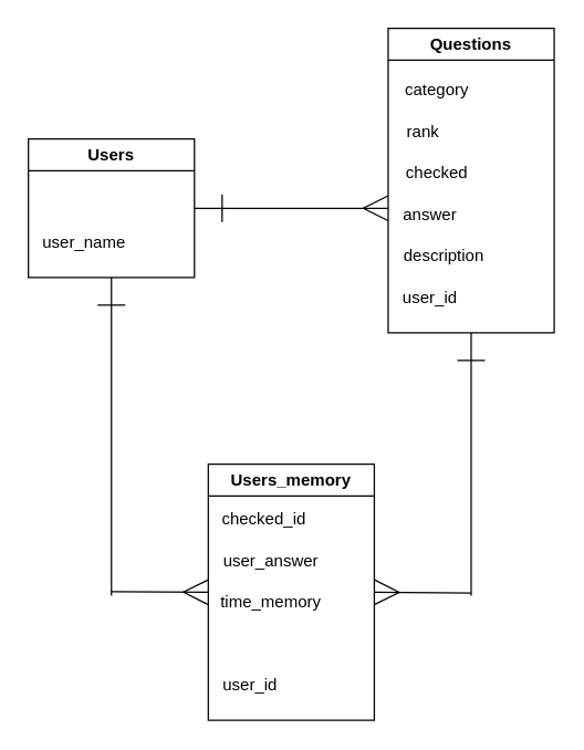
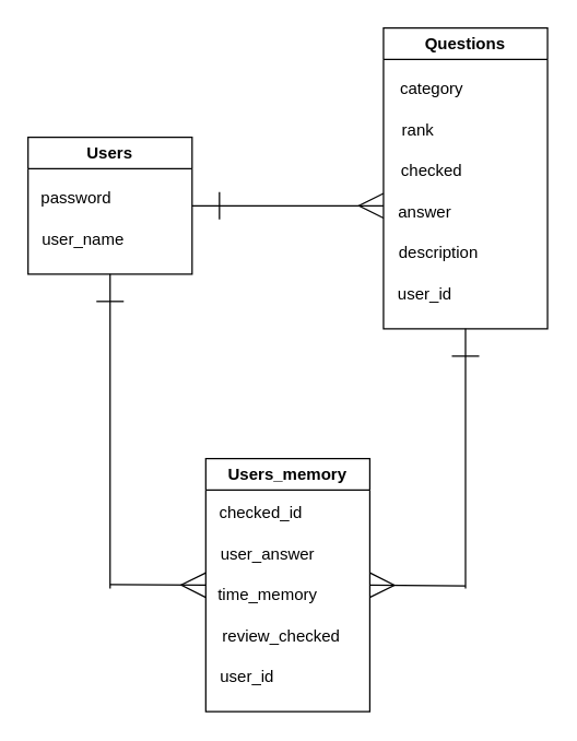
  <mxCell id="0" />
  <mxCell id="1" parent="0" />
  <mxCell id="2" style="edgeStyle=none;html=1;exitX=0.5;exitY=1;exitDx=0;exitDy=0;endArrow=none;endFill=0;" edge="1" parent="1" source="3"><mxGeometry relative="1" as="geometry"><mxPoint x="340" y="430" as="targetPoint" /></mxGeometry></mxCell>
  <mxCell id="3" value="Questions" style="swimlane;whiteSpace=wrap;html=1;" parent="1" vertex="1"><mxGeometry x="280" y="20" width="120" height="220" as="geometry" /></mxCell>
  <mxCell id="4" value="category" style="text;html=1;align=center;verticalAlign=middle;resizable=0;points=[];autosize=1;strokeColor=none;fillColor=none;" parent="3" vertex="1"><mxGeometry y="30" width="70" height="30" as="geometry" /></mxCell>
  <mxCell id="5" value="rank" style="text;html=1;align=center;verticalAlign=middle;resizable=0;points=[];autosize=1;strokeColor=none;fillColor=none;" parent="3" vertex="1"><mxGeometry y="60" width="50" height="30" as="geometry" /></mxCell>
  <mxCell id="6" value="checked" style="text;html=1;align=center;verticalAlign=middle;resizable=0;points=[];autosize=1;strokeColor=none;fillColor=none;" parent="3" vertex="1"><mxGeometry y="90" width="70" height="30" as="geometry" /></mxCell>
  <mxCell id="7" value="answer" style="text;html=1;align=center;verticalAlign=middle;resizable=0;points=[];autosize=1;strokeColor=none;fillColor=none;" parent="3" vertex="1"><mxGeometry y="120" width="60" height="30" as="geometry" /></mxCell>
  <mxCell id="8" value="description" style="text;html=1;align=center;verticalAlign=middle;resizable=0;points=[];autosize=1;strokeColor=none;fillColor=none;" parent="3" vertex="1"><mxGeometry y="150" width="80" height="30" as="geometry" /></mxCell>
  <mxCell id="9" value="user_id" style="text;html=1;align=center;verticalAlign=middle;resizable=0;points=[];autosize=1;strokeColor=none;fillColor=none;" parent="3" vertex="1"><mxGeometry y="180" width="60" height="30" as="geometry" /></mxCell>
  <mxCell id="10" style="edgeStyle=none;html=1;exitX=0.5;exitY=1;exitDx=0;exitDy=0;endArrow=none;endFill=0;" edge="1" parent="1" source="11"><mxGeometry relative="1" as="geometry"><mxPoint x="80" y="430" as="targetPoint" /></mxGeometry></mxCell>
  <mxCell id="11" value="Users" style="swimlane;whiteSpace=wrap;html=1;" parent="1" vertex="1"><mxGeometry x="20" y="100" width="120" height="100" as="geometry" /></mxCell>
+ <mxCell id="12" value="password" style="text;html=1;align=center;verticalAlign=middle;resizable=0;points=[];autosize=1;strokeColor=none;fillColor=none;" parent="11" vertex="1"><mxGeometry y="30" width="70" height="30" as="geometry" /></mxCell>
  <mxCell id="13" value="user_name" style="text;html=1;align=center;verticalAlign=middle;resizable=0;points=[];autosize=1;strokeColor=none;fillColor=none;" parent="11" vertex="1"><mxGeometry y="60" width="80" height="30" as="geometry" /></mxCell>
  <mxCell id="14" value="" style="endArrow=ERmany;html=1;endFill=0;endSize=16;" parent="1" edge="1"><mxGeometry width="50" height="50" relative="1" as="geometry"><mxPoint x="140" y="150" as="sourcePoint" /><mxPoint x="280" y="150" as="targetPoint" /></mxGeometry></mxCell>
  <mxCell id="15" value="" style="endArrow=none;html=1;endSize=16;" parent="1" edge="1"><mxGeometry width="50" height="50" relative="1" as="geometry"><mxPoint x="160" y="160" as="sourcePoint" /><mxPoint x="160" y="140" as="targetPoint" /></mxGeometry></mxCell>
  <mxCell id="16" style="edgeStyle=none;html=1;exitX=1;exitY=0.5;exitDx=0;exitDy=0;endArrow=none;endFill=0;startArrow=ERmany;startFill=0;startSize=16;" edge="1" parent="1" source="17"><mxGeometry relative="1" as="geometry"><mxPoint x="340" y="428" as="targetPoint" /></mxGeometry></mxCell>
  <mxCell id="17" value="Users_memory" style="swimlane;whiteSpace=wrap;html=1;" vertex="1" parent="1"><mxGeometry x="150" y="335" width="120" height="185" as="geometry" /></mxCell>
  <mxCell id="18" value="checked_id" style="text;html=1;align=center;verticalAlign=middle;resizable=0;points=[];autosize=1;strokeColor=none;fillColor=none;" vertex="1" parent="17"><mxGeometry y="25" width="80" height="30" as="geometry" /></mxCell>
  <mxCell id="19" value="time_memory" style="text;html=1;align=center;verticalAlign=middle;resizable=0;points=[];autosize=1;strokeColor=none;fillColor=none;" vertex="1" parent="17"><mxGeometry y="85" width="90" height="30" as="geometry" /></mxCell>
  <mxCell id="20" value="user_answer" style="text;html=1;align=center;verticalAlign=middle;resizable=0;points=[];autosize=1;strokeColor=none;fillColor=none;" vertex="1" parent="17"><mxGeometry y="55" width="90" height="30" as="geometry" /></mxCell>
+ <mxCell id="21" value="review_checked" style="text;html=1;align=center;verticalAlign=middle;resizable=0;points=[];autosize=1;strokeColor=none;fillColor=none;" vertex="1" parent="17"><mxGeometry y="115" width="110" height="30" as="geometry" /></mxCell>
  <mxCell id="22" value="user_id" style="text;html=1;align=center;verticalAlign=middle;resizable=0;points=[];autosize=1;strokeColor=none;fillColor=none;" vertex="1" parent="17"><mxGeometry y="145" width="60" height="30" as="geometry" /></mxCell>
  <mxCell id="23" style="edgeStyle=none;html=1;exitX=1;exitY=0.5;exitDx=0;exitDy=0;endArrow=ERmany;endFill=0;endSize=16;" edge="1" parent="1"><mxGeometry relative="1" as="geometry"><mxPoint x="150" y="427.5" as="targetPoint" /><mxPoint x="80" y="427" as="sourcePoint" /></mxGeometry></mxCell>
  <mxCell id="24" value="" style="endArrow=none;html=1;endSize=16;" edge="1" parent="1"><mxGeometry width="50" height="50" relative="1" as="geometry"><mxPoint x="70" y="220" as="sourcePoint" /><mxPoint x="90" y="220" as="targetPoint" /></mxGeometry></mxCell>
  <mxCell id="25" value="" style="endArrow=none;html=1;endSize=16;" edge="1" parent="1"><mxGeometry width="50" height="50" relative="1" as="geometry"><mxPoint x="330" y="260" as="sourcePoint" /><mxPoint x="350" y="260" as="targetPoint" /></mxGeometry></mxCell>
